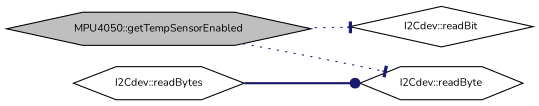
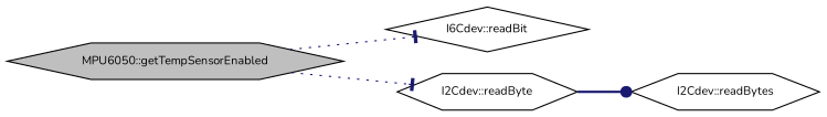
  digraph {
    fontname=Nunito
    rankdir=LR
    node [color=black fillcolor=white fontname=Nunito fontsize=10 shape=hexagon style=filled]
    edge [arrowhead=tee color=midnightblue fontname=Nunito fontsize=10 labelfontname=Helvetica labelfontsize=10 style=dotted]
-   n1 [fillcolor=grey75 fontcolor=black height=0.2 label="MPU4050::getTempSensorEnabled" width=0.4]
-   n2 [height=0.2 label="I2Cdev::readBit" shape=diamond width=0.4]
+   n1 [fillcolor=grey75 fontcolor=black height=0.2 label="MPU6050::getTempSensorEnabled" width=0.4]
+   n2 [height=0.2 label="I6Cdev::readBit" shape=diamond width=0.4]
    n3 [height=0.2 label="I2Cdev::readByte" width=0.4]
    n4 [height=0.2 label="I2Cdev::readBytes" width=0.4]
    n1 -> n2
    n1 -> n3
-   n4 -> n3 [arrowhead=dot style=bold]
+   n3 -> n4 [arrowhead=dot style=bold]
  }
